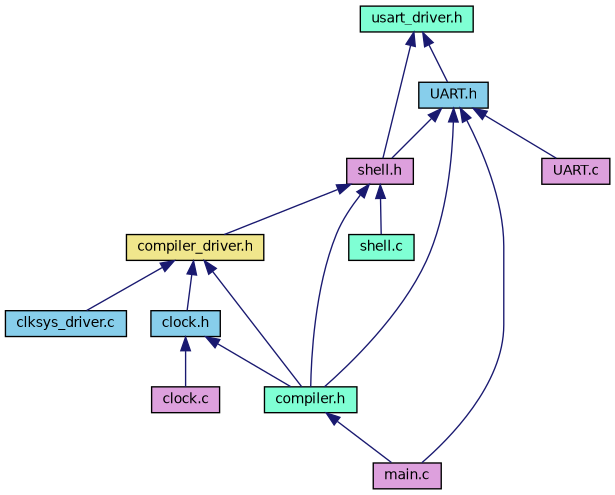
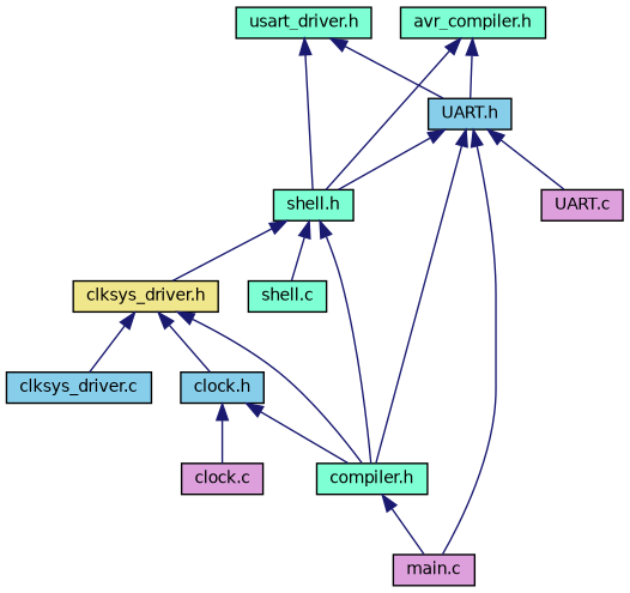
  digraph {
    node [color=black fillcolor=aquamarine fontname=Helvetica fontsize=10 shape=record style=filled]
    edge [color=midnightblue dir=back fontname=Helvetica fontsize=10 labelfontname=Helvetica labelfontsize=10 style=solid]
+   n1 [fontcolor=black height=0.2 label="avr_compiler.h" width=0.4]
    n2 [fillcolor=skyblue height=0.2 label="UART.h" width=0.4]
-   n3 [fillcolor=plum height=0.2 label="shell.h" width=0.4]
-   n4 [fillcolor=khaki height=0.2 label="compiler_driver.h" width=0.4]
+   n3 [height=0.2 label="shell.h" width=0.4]
+   n4 [fillcolor=khaki height=0.2 label="clksys_driver.h" width=0.4]
    n5 [fillcolor=skyblue height=0.2 label="clksys_driver.c" width=0.4]
    n6 [fillcolor=skyblue height=0.2 label="clock.h" width=0.4]
    n7 [height=0.2 label="compiler.h" width=0.4]
    n8 [height=0.2 label="usart_driver.h" width=0.4]
    n9 [fillcolor=plum height=0.2 label="main.c" width=0.4]
    n10 [fillcolor=plum height=0.2 label="UART.c" width=0.4]
    n11 [height=0.2 label="shell.c" width=0.4]
    n12 [fillcolor=plum height=0.2 label="clock.c" width=0.4]
+   n1 -> n2
+   n1 -> n3
    n2 -> n3
    n2 -> n7
    n2 -> n9
    n2 -> n10
    n3 -> n4
    n3 -> n7
    n3 -> n11
    n4 -> n5
    n4 -> n6
    n4 -> n7
    n6 -> n7
    n6 -> n12
    n7 -> n9
    n8 -> n2
    n8 -> n3
  }
